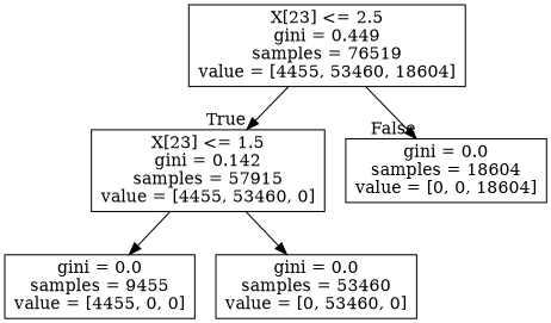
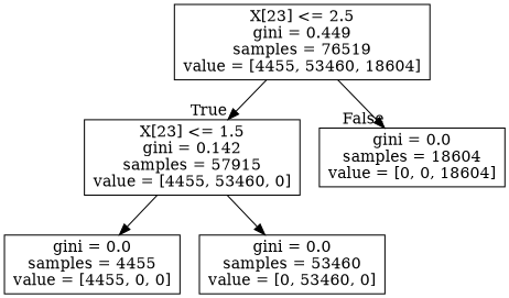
  digraph {
    node [shape=box]
    n1 [label="X[23] <= 2.5\ngini = 0.449\nsamples = 76519\nvalue = [4455, 53460, 18604]"]
    n2 [label="X[23] <= 1.5\ngini = 0.142\nsamples = 57915\nvalue = [4455, 53460, 0]"]
    n3 [label="gini = 0.0\nsamples = 18604\nvalue = [0, 0, 18604]"]
-   n4 [label="gini = 0.0\nsamples = 9455\nvalue = [4455, 0, 0]"]
+   n4 [label="gini = 0.0\nsamples = 4455\nvalue = [4455, 0, 0]"]
    n5 [label="gini = 0.0\nsamples = 53460\nvalue = [0, 53460, 0]"]
    n1 -> n2 [headlabel=True labelangle=45 labeldistance=2.5]
    n1 -> n3 [headlabel=False labelangle=-45 labeldistance=2.5]
    n2 -> n4
    n2 -> n5
  }
